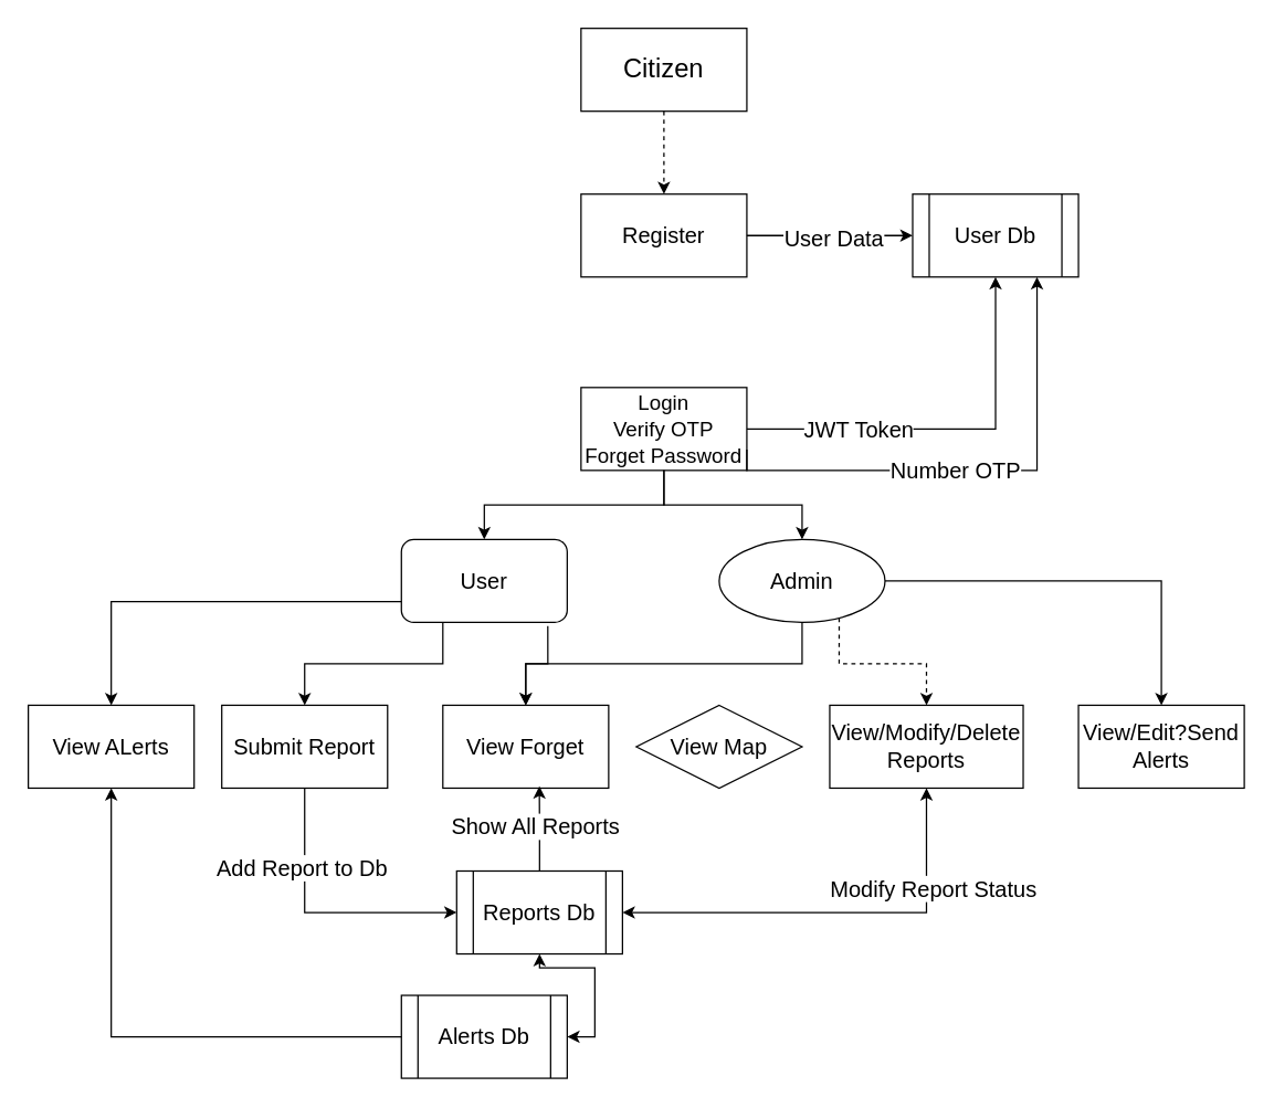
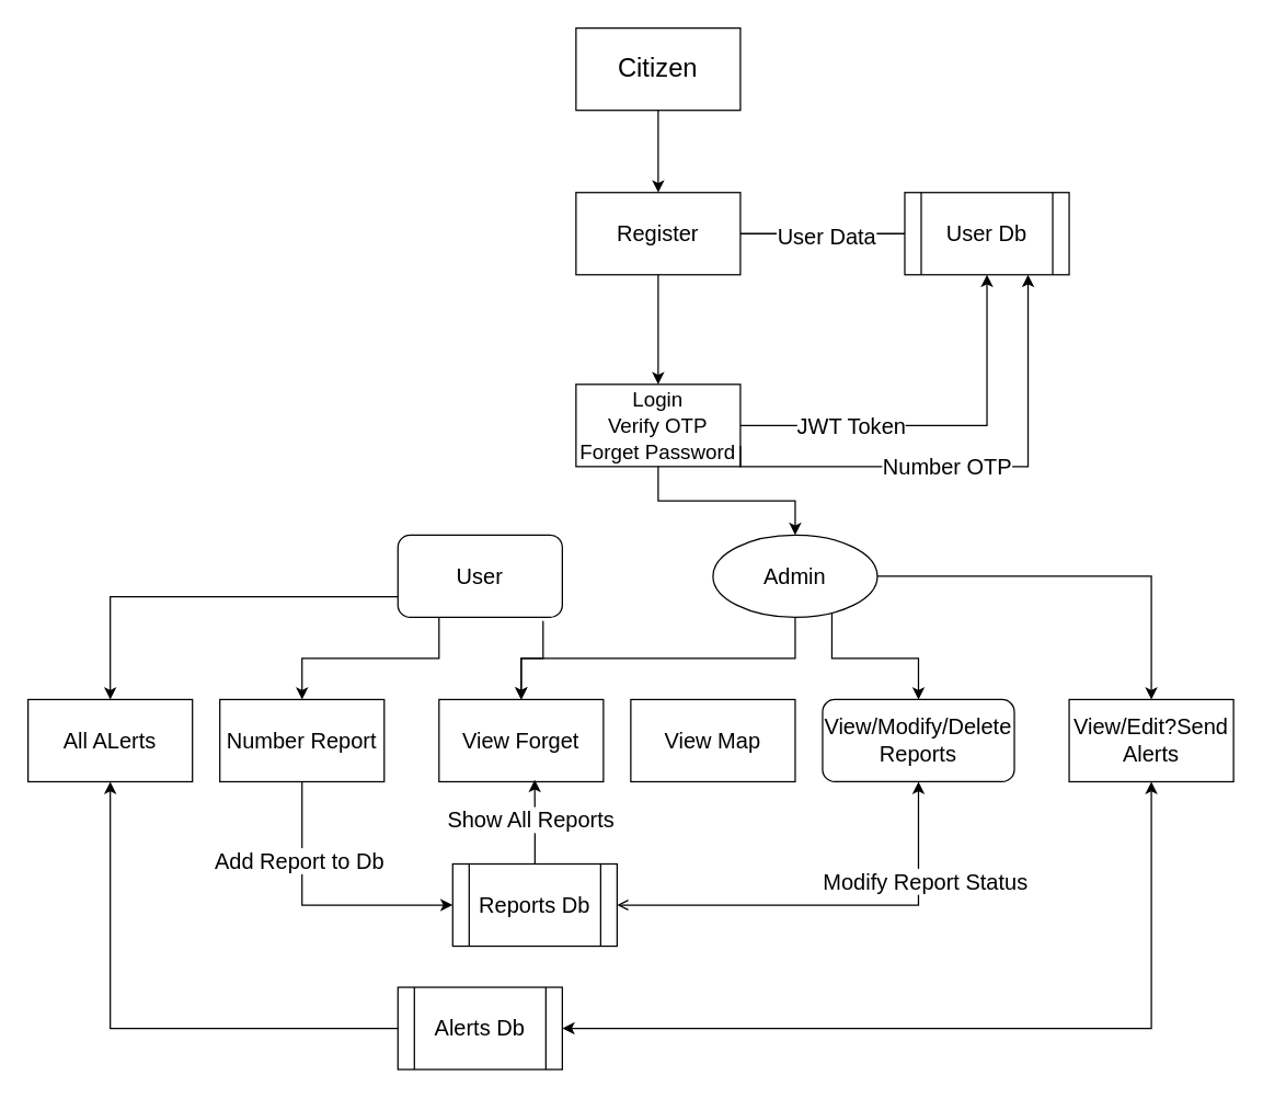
  <mxCell id="0" />
  <mxCell id="1" parent="0" />
- <mxCell id="2" style="edgeStyle=orthogonalEdgeStyle;rounded=0;orthogonalLoop=1;jettySize=auto;html=1;exitX=0.5;exitY=1;exitDx=0;exitDy=0;entryX=0.5;entryY=0;entryDx=0;entryDy=0;dashed=1;" edge="1" parent="1" source="3" target="25"><mxGeometry relative="1" as="geometry" /></mxCell>
+ <mxCell id="2" style="edgeStyle=orthogonalEdgeStyle;rounded=0;orthogonalLoop=1;jettySize=auto;html=1;exitX=0.5;exitY=1;exitDx=0;exitDy=0;entryX=0.5;entryY=0;entryDx=0;entryDy=0;" edge="1" parent="1" source="3" target="25"><mxGeometry relative="1" as="geometry" /></mxCell>
  <mxCell id="3" value="Citizen" style="rounded=0;whiteSpace=wrap;html=1;fillColor=none;fontSize=19;" vertex="1" parent="1"><mxGeometry x="420" y="20" width="120" height="60" as="geometry" /></mxCell>
  <mxCell id="4" style="edgeStyle=orthogonalEdgeStyle;rounded=0;orthogonalLoop=1;jettySize=auto;html=1;entryX=0.5;entryY=0;entryDx=0;entryDy=0;exitX=0.883;exitY=1.044;exitDx=0;exitDy=0;exitPerimeter=0;" edge="1" parent="1" source="7" target="14"><mxGeometry relative="1" as="geometry" /></mxCell>
  <mxCell id="5" style="edgeStyle=orthogonalEdgeStyle;rounded=0;orthogonalLoop=1;jettySize=auto;html=1;exitX=0.25;exitY=1;exitDx=0;exitDy=0;entryX=0.5;entryY=0;entryDx=0;entryDy=0;" edge="1" parent="1" source="7" target="17"><mxGeometry relative="1" as="geometry" /></mxCell>
  <mxCell id="6" style="edgeStyle=orthogonalEdgeStyle;rounded=0;orthogonalLoop=1;jettySize=auto;html=1;exitX=0;exitY=0.75;exitDx=0;exitDy=0;entryX=0.5;entryY=0;entryDx=0;entryDy=0;" edge="1" parent="1" source="7" target="12"><mxGeometry relative="1" as="geometry" /></mxCell>
  <mxCell id="7" value="&lt;font style=&quot;font-size: 16px;&quot;&gt;User&lt;/font&gt;" style="whiteSpace=wrap;html=1;fillColor=none;rounded=1;" vertex="1" parent="1"><mxGeometry x="290" y="390" width="120" height="60" as="geometry" /></mxCell>
- <mxCell id="8" style="edgeStyle=orthogonalEdgeStyle;rounded=0;orthogonalLoop=1;jettySize=auto;html=1;exitX=0.5;exitY=1;exitDx=0;exitDy=0;entryX=1;entryY=0.5;entryDx=0;entryDy=0;startArrow=classic;startFill=1;" edge="1" parent="1" source="10" target="35"><mxGeometry relative="1" as="geometry" /></mxCell>
+ <mxCell id="8" style="edgeStyle=orthogonalEdgeStyle;rounded=0;orthogonalLoop=1;jettySize=auto;html=1;exitX=0.5;exitY=1;exitDx=0;exitDy=0;entryX=1;entryY=0.5;entryDx=0;entryDy=0;startArrow=classic;startFill=1;endArrow=open;" edge="1" parent="1" source="10" target="35"><mxGeometry relative="1" as="geometry" /></mxCell>
  <mxCell id="9" value="&lt;font style=&quot;font-size: 16px;&quot;&gt;Modify Report Status&lt;/font&gt;" style="edgeLabel;html=1;align=center;verticalAlign=middle;resizable=0;points=[];" vertex="1" connectable="0" parent="8"><mxGeometry x="-0.537" y="4" relative="1" as="geometry"><mxPoint as="offset" /></mxGeometry></mxCell>
- <mxCell id="10" value="&lt;font style=&quot;font-size: 16px;&quot;&gt;View/Modify/Delete Reports&lt;/font&gt;" style="rounded=0;whiteSpace=wrap;html=1;fillColor=none;" vertex="1" parent="1"><mxGeometry x="600" y="510" width="140" height="60" as="geometry" /></mxCell>
+ <mxCell id="10" value="&lt;font style=&quot;font-size: 16px;&quot;&gt;View/Modify/Delete Reports&lt;/font&gt;" style="whiteSpace=wrap;html=1;fillColor=none;rounded=1;" vertex="1" parent="1"><mxGeometry x="600" y="510" width="140" height="60" as="geometry" /></mxCell>
  <mxCell id="11" style="edgeStyle=orthogonalEdgeStyle;rounded=0;orthogonalLoop=1;jettySize=auto;html=1;exitX=0.5;exitY=1;exitDx=0;exitDy=0;entryX=0;entryY=0.5;entryDx=0;entryDy=0;startArrow=classic;startFill=1;endArrow=none;endFill=0;" edge="1" parent="1" source="12" target="40"><mxGeometry relative="1" as="geometry" /></mxCell>
- <mxCell id="12" value="&lt;font style=&quot;font-size: 16px;&quot;&gt;View ALerts&lt;/font&gt;" style="rounded=0;whiteSpace=wrap;html=1;fillColor=none;" vertex="1" parent="1"><mxGeometry x="20" y="510" width="120" height="60" as="geometry" /></mxCell>
+ <mxCell id="12" value="&lt;font style=&quot;font-size: 16px;&quot;&gt;All ALerts&lt;/font&gt;" style="rounded=0;whiteSpace=wrap;html=1;fillColor=none;" vertex="1" parent="1"><mxGeometry x="20" y="510" width="120" height="60" as="geometry" /></mxCell>
  <mxCell id="13" value="&lt;font style=&quot;font-size: 16px;&quot;&gt;View/Edit?Send Alerts&lt;/font&gt;" style="rounded=0;whiteSpace=wrap;html=1;fillColor=none;" vertex="1" parent="1"><mxGeometry x="780" y="510" width="120" height="60" as="geometry" /></mxCell>
  <mxCell id="14" value="&lt;font style=&quot;font-size: 16px;&quot;&gt;View Forget&lt;/font&gt;" style="rounded=0;whiteSpace=wrap;html=1;fillColor=none;" vertex="1" parent="1"><mxGeometry x="320" y="510" width="120" height="60" as="geometry" /></mxCell>
  <mxCell id="15" style="edgeStyle=orthogonalEdgeStyle;rounded=0;orthogonalLoop=1;jettySize=auto;html=1;exitX=0.5;exitY=1;exitDx=0;exitDy=0;entryX=0;entryY=0.5;entryDx=0;entryDy=0;" edge="1" parent="1" source="17" target="35"><mxGeometry relative="1" as="geometry" /></mxCell>
  <mxCell id="16" value="&lt;font style=&quot;font-size: 16px;&quot;&gt;Add Report to Db&lt;/font&gt;" style="edgeLabel;html=1;align=center;verticalAlign=middle;resizable=0;points=[];" vertex="1" connectable="0" parent="15"><mxGeometry x="-0.419" y="-3" relative="1" as="geometry"><mxPoint y="-1" as="offset" /></mxGeometry></mxCell>
- <mxCell id="17" value="&lt;font style=&quot;font-size: 16px;&quot;&gt;Submit Report&lt;/font&gt;" style="rounded=0;whiteSpace=wrap;html=1;fillColor=none;" vertex="1" parent="1"><mxGeometry x="160" y="510" width="120" height="60" as="geometry" /></mxCell>
+ <mxCell id="17" value="&lt;font style=&quot;font-size: 16px;&quot;&gt;Number Report&lt;/font&gt;" style="rounded=0;whiteSpace=wrap;html=1;fillColor=none;" vertex="1" parent="1"><mxGeometry x="160" y="510" width="120" height="60" as="geometry" /></mxCell>
  <mxCell id="18" style="edgeStyle=orthogonalEdgeStyle;rounded=0;orthogonalLoop=1;jettySize=auto;html=1;exitX=0.5;exitY=1;exitDx=0;exitDy=0;entryX=0.5;entryY=0;entryDx=0;entryDy=0;" edge="1" parent="1" source="21" target="14"><mxGeometry relative="1" as="geometry" /></mxCell>
- <mxCell id="19" style="edgeStyle=orthogonalEdgeStyle;rounded=0;orthogonalLoop=1;jettySize=auto;html=1;exitX=0.75;exitY=1;exitDx=0;exitDy=0;dashed=1;" edge="1" parent="1" source="21" target="10"><mxGeometry relative="1" as="geometry" /></mxCell>
+ <mxCell id="19" style="edgeStyle=orthogonalEdgeStyle;rounded=0;orthogonalLoop=1;jettySize=auto;html=1;exitX=0.75;exitY=1;exitDx=0;exitDy=0;" edge="1" parent="1" source="21" target="10"><mxGeometry relative="1" as="geometry" /></mxCell>
  <mxCell id="20" style="edgeStyle=orthogonalEdgeStyle;rounded=0;orthogonalLoop=1;jettySize=auto;html=1;exitX=1;exitY=0.5;exitDx=0;exitDy=0;entryX=0.5;entryY=0;entryDx=0;entryDy=0;" edge="1" parent="1" source="21" target="13"><mxGeometry relative="1" as="geometry" /></mxCell>
  <mxCell id="21" value="&lt;font style=&quot;font-size: 16px;&quot;&gt;Admin&lt;/font&gt;" style="ellipse;whiteSpace=wrap;html=1;fillColor=none;" vertex="1" parent="1"><mxGeometry x="520" y="390" width="120" height="60" as="geometry" /></mxCell>
- <mxCell id="22" style="edgeStyle=orthogonalEdgeStyle;rounded=0;orthogonalLoop=1;jettySize=auto;html=1;exitX=1;exitY=0.5;exitDx=0;exitDy=0;" edge="1" parent="1" source="25" target="26"><mxGeometry relative="1" as="geometry" /></mxCell>
+ <mxCell id="22" style="edgeStyle=orthogonalEdgeStyle;rounded=0;orthogonalLoop=1;jettySize=auto;html=1;exitX=1;exitY=0.5;exitDx=0;exitDy=0;endArrow=none;" edge="1" parent="1" source="25" target="26"><mxGeometry relative="1" as="geometry" /></mxCell>
  <mxCell id="23" value="&lt;font style=&quot;font-size: 16px;&quot;&gt;User Data&lt;/font&gt;" style="edgeLabel;html=1;align=center;verticalAlign=middle;resizable=0;points=[];" vertex="1" connectable="0" parent="22"><mxGeometry x="0.03" y="4" relative="1" as="geometry"><mxPoint y="5" as="offset" /></mxGeometry></mxCell>
+ <mxCell id="24" value="" style="edgeStyle=orthogonalEdgeStyle;rounded=0;orthogonalLoop=1;jettySize=auto;html=1;" edge="1" parent="1" source="25" target="34"><mxGeometry relative="1" as="geometry" /></mxCell>
  <mxCell id="25" value="Register" style="whiteSpace=wrap;html=1;fillColor=none;rounded=0;fontSize=16;" vertex="1" parent="1"><mxGeometry x="420" y="140" width="120" height="60" as="geometry" /></mxCell>
  <mxCell id="26" value="User Db" style="shape=process;whiteSpace=wrap;html=1;backgroundOutline=1;fillColor=none;fontSize=16;" vertex="1" parent="1"><mxGeometry x="660" y="140" width="120" height="60" as="geometry" /></mxCell>
  <mxCell id="27" style="edgeStyle=orthogonalEdgeStyle;rounded=0;orthogonalLoop=1;jettySize=auto;html=1;exitX=0.5;exitY=1;exitDx=0;exitDy=0;" edge="1" parent="1" source="3" target="3"><mxGeometry relative="1" as="geometry" /></mxCell>
  <mxCell id="28" style="edgeStyle=orthogonalEdgeStyle;rounded=0;orthogonalLoop=1;jettySize=auto;html=1;exitX=1;exitY=0.5;exitDx=0;exitDy=0;entryX=0.5;entryY=1;entryDx=0;entryDy=0;" edge="1" parent="1" source="34" target="26"><mxGeometry relative="1" as="geometry" /></mxCell>
  <mxCell id="29" value="&lt;font style=&quot;font-size: 16px;&quot;&gt;JWT Token&lt;/font&gt;" style="edgeLabel;html=1;align=center;verticalAlign=middle;resizable=0;points=[];" vertex="1" connectable="0" parent="28"><mxGeometry x="-0.443" y="4" relative="1" as="geometry"><mxPoint x="-1" y="4" as="offset" /></mxGeometry></mxCell>
  <mxCell id="30" style="edgeStyle=orthogonalEdgeStyle;rounded=0;orthogonalLoop=1;jettySize=auto;html=1;exitX=1;exitY=0.75;exitDx=0;exitDy=0;entryX=0.75;entryY=1;entryDx=0;entryDy=0;" edge="1" parent="1" source="34" target="26"><mxGeometry relative="1" as="geometry"><Array as="points"><mxPoint x="540" y="340" /><mxPoint x="750" y="340" /></Array></mxGeometry></mxCell>
  <mxCell id="31" value="&lt;font style=&quot;font-size: 16px;&quot;&gt;Number OTP&lt;/font&gt;" style="edgeLabel;html=1;align=center;verticalAlign=middle;resizable=0;points=[];" vertex="1" connectable="0" parent="30"><mxGeometry x="-0.092" y="1" relative="1" as="geometry"><mxPoint x="-1" as="offset" /></mxGeometry></mxCell>
- <mxCell id="32" style="edgeStyle=orthogonalEdgeStyle;rounded=0;orthogonalLoop=1;jettySize=auto;html=1;exitX=0.5;exitY=1;exitDx=0;exitDy=0;entryX=0.5;entryY=0;entryDx=0;entryDy=0;" edge="1" parent="1" source="34" target="7"><mxGeometry relative="1" as="geometry" /></mxCell>
  <mxCell id="33" style="edgeStyle=orthogonalEdgeStyle;rounded=0;orthogonalLoop=1;jettySize=auto;html=1;exitX=0.5;exitY=1;exitDx=0;exitDy=0;entryX=0.5;entryY=0;entryDx=0;entryDy=0;" edge="1" parent="1" source="34" target="21"><mxGeometry relative="1" as="geometry" /></mxCell>
  <mxCell id="34" value="&lt;font style=&quot;font-size: 15px;&quot;&gt;Login&lt;/font&gt;&lt;div&gt;&lt;font style=&quot;font-size: 15px;&quot;&gt;Verify OTP&lt;/font&gt;&lt;/div&gt;&lt;div&gt;&lt;font style=&quot;font-size: 15px;&quot;&gt;Forget Password&lt;/font&gt;&lt;/div&gt;" style="whiteSpace=wrap;html=1;fontSize=16;fillColor=none;rounded=0;" vertex="1" parent="1"><mxGeometry x="420" y="280" width="120" height="60" as="geometry" /></mxCell>
  <mxCell id="35" value="Reports Db" style="shape=process;whiteSpace=wrap;html=1;backgroundOutline=1;fillColor=none;fontSize=16;" vertex="1" parent="1"><mxGeometry x="330" y="630" width="120" height="60" as="geometry" /></mxCell>
  <mxCell id="36" style="edgeStyle=orthogonalEdgeStyle;rounded=0;orthogonalLoop=1;jettySize=auto;html=1;exitX=0.5;exitY=0;exitDx=0;exitDy=0;entryX=0.582;entryY=0.976;entryDx=0;entryDy=0;entryPerimeter=0;" edge="1" parent="1" source="35" target="14"><mxGeometry relative="1" as="geometry" /></mxCell>
  <mxCell id="37" value="&lt;font style=&quot;font-size: 16px;&quot;&gt;Show All Reports&lt;/font&gt;" style="edgeLabel;html=1;align=center;verticalAlign=middle;resizable=0;points=[];" vertex="1" connectable="0" parent="36"><mxGeometry x="0.053" y="3" relative="1" as="geometry"><mxPoint y="-1" as="offset" /></mxGeometry></mxCell>
- <mxCell id="38" value="&lt;font style=&quot;font-size: 16px;&quot;&gt;View Map&lt;/font&gt;" style="rhombus;whiteSpace=wrap;html=1;fillColor=none;" vertex="1" parent="1"><mxGeometry x="460" y="510" width="120" height="60" as="geometry" /></mxCell>
- <mxCell id="39" style="edgeStyle=orthogonalEdgeStyle;rounded=0;orthogonalLoop=1;jettySize=auto;html=1;exitX=1;exitY=0.5;exitDx=0;exitDy=0;startArrow=classic;startFill=1;" edge="1" parent="1" source="40" target="35"><mxGeometry relative="1" as="geometry" /></mxCell>
+ <mxCell id="38" value="&lt;font style=&quot;font-size: 16px;&quot;&gt;View Map&lt;/font&gt;" style="rounded=0;whiteSpace=wrap;html=1;fillColor=none;" vertex="1" parent="1"><mxGeometry x="460" y="510" width="120" height="60" as="geometry" /></mxCell>
+ <mxCell id="39" style="edgeStyle=orthogonalEdgeStyle;rounded=0;orthogonalLoop=1;jettySize=auto;html=1;exitX=1;exitY=0.5;exitDx=0;exitDy=0;entryX=0.5;entryY=1;entryDx=0;entryDy=0;startArrow=classic;startFill=1;" edge="1" parent="1" source="40" target="13"><mxGeometry relative="1" as="geometry" /></mxCell>
  <mxCell id="40" value="Alerts Db" style="shape=process;whiteSpace=wrap;html=1;backgroundOutline=1;fillColor=none;fontSize=16;" vertex="1" parent="1"><mxGeometry x="290" y="720" width="120" height="60" as="geometry" /></mxCell>
